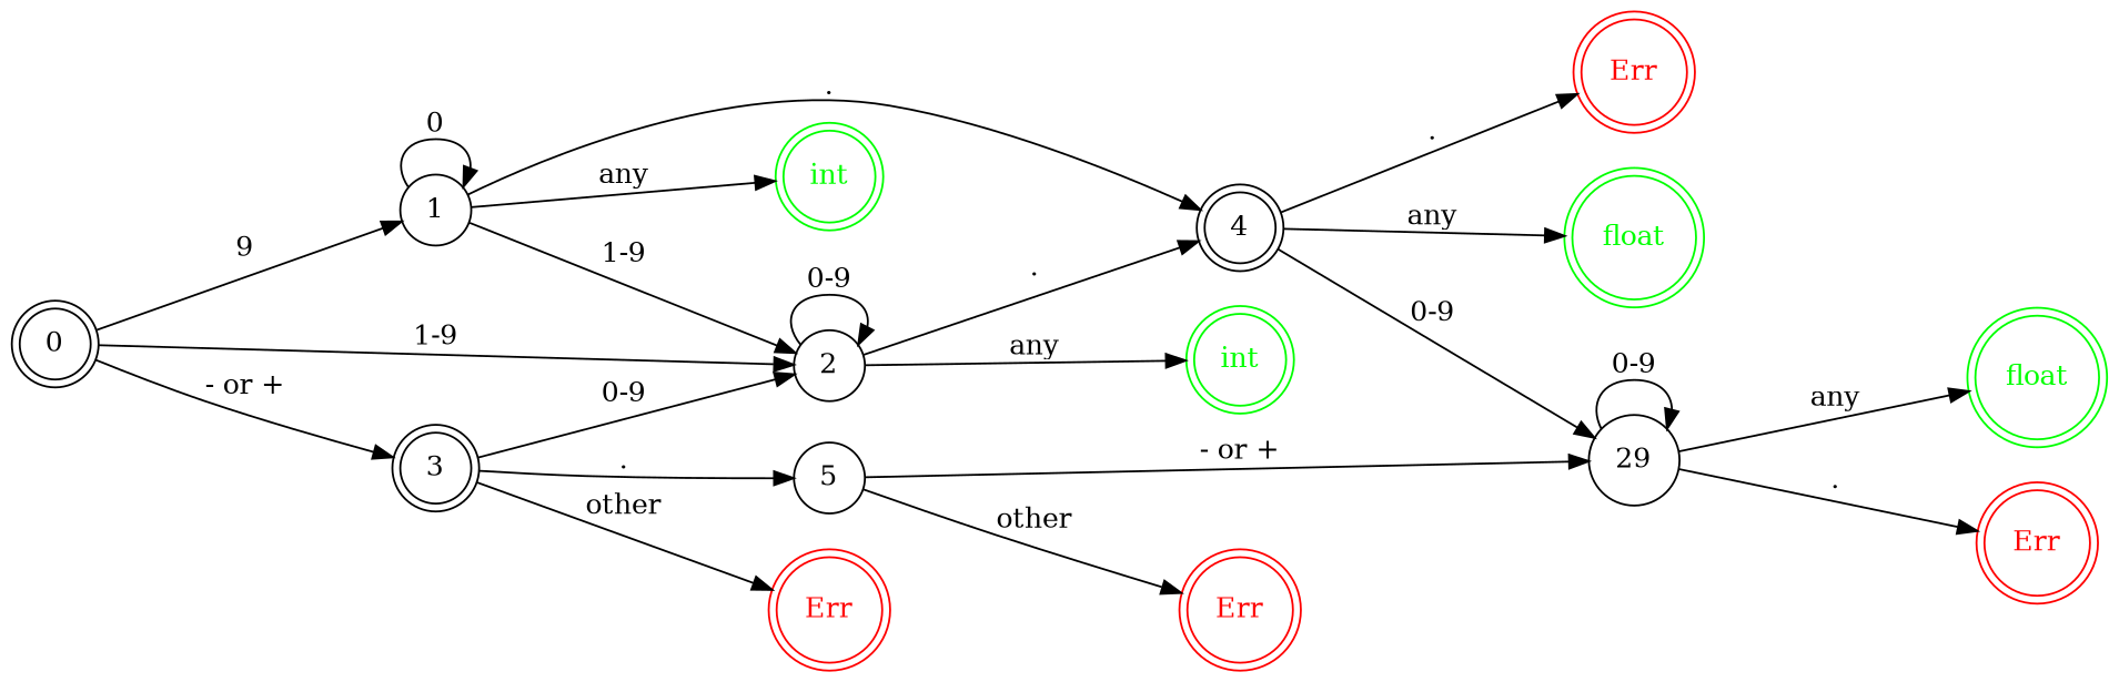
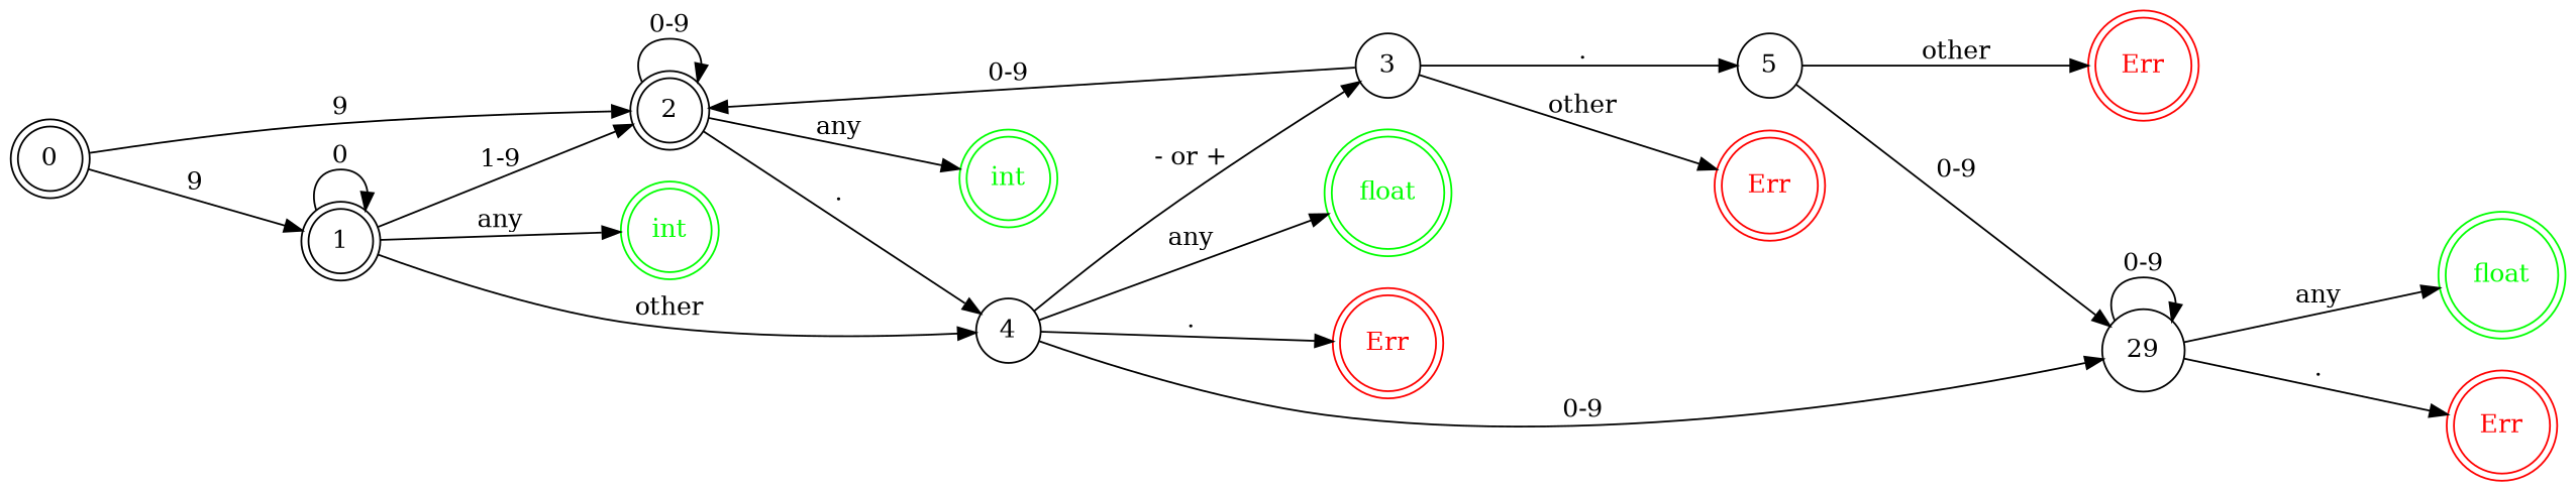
  digraph {
    rankdir=LR
    ranksep=1.5
    node [shape=doublecircle]
    n1 [color=green fontcolor=green label=int]
    n2 [color=green fontcolor=green label=int]
    n3 [color=green fontcolor=green label=float]
    n4 [color=green fontcolor=green label=float]
    n5 [color=red fontcolor=red label=Err]
    n6 [color=red fontcolor=red label=Err]
    n7 [color=red fontcolor=red label=Err]
    n8 [color=red fontcolor=red label=Err]
-   1 [shape=circle]
+   1
    0
-   2 [shape=circle]
-   3
-   4
+   2
+   3 [shape=circle]
+   4 [shape=circle]
    5 [shape=circle]
    n15 [label=29 shape=circle]
    1 -> n1 [label=any]
    1 -> 1 [label=0]
    1 -> 2 [label="1-9"]
-   1 -> 4 [label="."]
+   1 -> 4 [label=other]
    0 -> 1 [label=9]
-   0 -> 2 [label="1-9"]
-   0 -> 3 [label="- or +"]
+   0 -> 2 [label=9]
+   4 -> 3 [label="- or +"]
    2 -> n2 [label=any]
    2 -> 2 [label="0-9"]
    2 -> 4 [label="."]
    3 -> n8 [label=other]
    3 -> 2 [label="0-9"]
    3 -> 5 [label="."]
    4 -> n3 [label=any]
    4 -> n5 [label="."]
    4 -> n15 [label="0-9"]
    5 -> n6 [label=other]
-   5 -> n15 [label="- or +"]
+   5 -> n15 [label="0-9"]
    n15 -> n4 [label=any]
    n15 -> n7 [label="."]
    n15 -> n15 [label="0-9"]
  }
